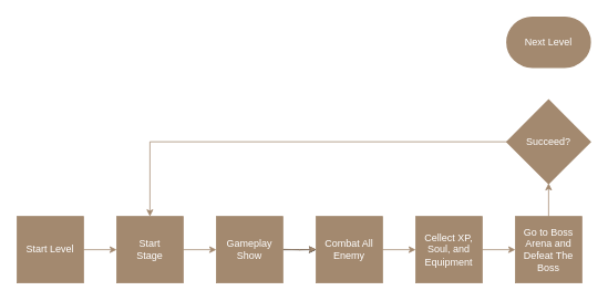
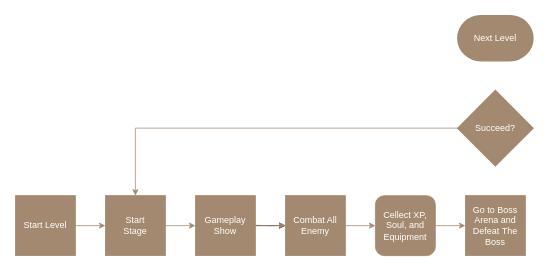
  <mxCell id="0" />
  <mxCell id="1" parent="0" />
  <mxCell id="2" value="Next Level" style="strokeWidth=2;html=1;shape=mxgraph.flowchart.terminator;whiteSpace=wrap;fillColor=#a3896f;strokeColor=#A3896F;fontColor=#FFFFFF;" vertex="1" parent="1"><mxGeometry x="610" y="20" width="100" height="60" as="geometry" /></mxCell>
  <mxCell id="3" style="edgeStyle=orthogonalEdgeStyle;rounded=0;orthogonalLoop=1;jettySize=auto;html=1;exitX=0;exitY=0.5;exitDx=0;exitDy=0;exitPerimeter=0;entryX=0.5;entryY=0;entryDx=0;entryDy=0;fontColor=#FFFFFF;strokeColor=#a3896f;" edge="1" parent="1" source="4" target="8"><mxGeometry relative="1" as="geometry" /></mxCell>
  <mxCell id="4" value="Succeed?" style="strokeWidth=2;html=1;shape=mxgraph.flowchart.decision;whiteSpace=wrap;fillColor=#a3896f;strokeColor=#A3896F;fontColor=#FFFFFF;" vertex="1" parent="1"><mxGeometry x="610" y="120" width="100" height="100" as="geometry" /></mxCell>
  <mxCell id="5" style="edgeStyle=orthogonalEdgeStyle;rounded=0;orthogonalLoop=1;jettySize=auto;html=1;exitX=1;exitY=0.5;exitDx=0;exitDy=0;entryX=0;entryY=0.5;entryDx=0;entryDy=0;fontColor=#FFFFFF;strokeColor=#a3896f;" edge="1" parent="1" source="6" target="8"><mxGeometry relative="1" as="geometry" /></mxCell>
  <mxCell id="6" value="Start Level" style="whiteSpace=wrap;html=1;aspect=fixed;fillColor=#a3896f;strokeColor=#A3896F;fontColor=#FFFFFF;" vertex="1" parent="1"><mxGeometry x="20" y="260" width="80" height="80" as="geometry" /></mxCell>
  <mxCell id="7" style="edgeStyle=orthogonalEdgeStyle;rounded=0;orthogonalLoop=1;jettySize=auto;html=1;exitX=1;exitY=0.5;exitDx=0;exitDy=0;entryX=0;entryY=0.5;entryDx=0;entryDy=0;fontColor=#FFFFFF;strokeColor=#a3896f;" edge="1" parent="1" source="8" target="10"><mxGeometry relative="1" as="geometry" /></mxCell>
  <mxCell id="8" value="Start &lt;br&gt;Stage" style="whiteSpace=wrap;html=1;aspect=fixed;fillColor=#a3896f;strokeColor=#A3896F;fontColor=#FFFFFF;" vertex="1" parent="1"><mxGeometry x="140" y="260" width="80" height="80" as="geometry" /></mxCell>
  <mxCell id="9" style="edgeStyle=orthogonalEdgeStyle;rounded=0;orthogonalLoop=1;jettySize=auto;html=1;exitX=1;exitY=0.5;exitDx=0;exitDy=0;entryX=0;entryY=0.5;entryDx=0;entryDy=0;fontColor=#FFFFFF;" edge="1" parent="1" source="10" target="12"><mxGeometry relative="1" as="geometry" /></mxCell>
  <mxCell id="10" value="Gameplay Show" style="whiteSpace=wrap;html=1;aspect=fixed;fillColor=#a3896f;strokeColor=#A3896F;fontColor=#FFFFFF;" vertex="1" parent="1"><mxGeometry x="260" y="260" width="80" height="80" as="geometry" /></mxCell>
  <mxCell id="11" style="edgeStyle=orthogonalEdgeStyle;rounded=0;orthogonalLoop=1;jettySize=auto;html=1;exitX=1;exitY=0.5;exitDx=0;exitDy=0;entryX=0;entryY=0.5;entryDx=0;entryDy=0;fontColor=#FFFFFF;strokeColor=#a3896f;" edge="1" parent="1" source="12" target="14"><mxGeometry relative="1" as="geometry" /></mxCell>
  <mxCell id="12" value="Combat All Enemy" style="whiteSpace=wrap;html=1;aspect=fixed;fillColor=#a3896f;strokeColor=#A3896F;fontColor=#FFFFFF;" vertex="1" parent="1"><mxGeometry x="380" y="260" width="80" height="80" as="geometry" /></mxCell>
  <mxCell id="13" style="edgeStyle=orthogonalEdgeStyle;rounded=0;orthogonalLoop=1;jettySize=auto;html=1;exitX=1;exitY=0.5;exitDx=0;exitDy=0;entryX=0;entryY=0.5;entryDx=0;entryDy=0;fontColor=#FFFFFF;strokeColor=#a3896f;" edge="1" parent="1" source="14" target="16"><mxGeometry relative="1" as="geometry" /></mxCell>
- <mxCell id="14" value="Cellect XP, Soul, and Equipment" style="whiteSpace=wrap;html=1;aspect=fixed;fillColor=#a3896f;strokeColor=#A3896F;fontColor=#FFFFFF;" vertex="1" parent="1"><mxGeometry x="500" y="260" width="80" height="80" as="geometry" /></mxCell>
- <mxCell id="15" style="edgeStyle=orthogonalEdgeStyle;rounded=0;orthogonalLoop=1;jettySize=auto;html=1;exitX=0.5;exitY=0;exitDx=0;exitDy=0;entryX=0.5;entryY=1;entryDx=0;entryDy=0;entryPerimeter=0;fontColor=#FFFFFF;strokeColor=#a3896f;" edge="1" parent="1" source="16" target="4"><mxGeometry relative="1" as="geometry" /></mxCell>
+ <mxCell id="14" value="Cellect XP, Soul, and Equipment" style="whiteSpace=wrap;html=1;aspect=fixed;fillColor=#a3896f;strokeColor=#A3896F;fontColor=#FFFFFF;rounded=1;" vertex="1" parent="1"><mxGeometry x="500" y="260" width="80" height="80" as="geometry" /></mxCell>
  <mxCell id="16" value="Go to Boss Arena and Defeat The Boss" style="whiteSpace=wrap;html=1;aspect=fixed;fillColor=#a3896f;strokeColor=#A3896F;fontColor=#FFFFFF;" vertex="1" parent="1"><mxGeometry x="620" y="260" width="80" height="80" as="geometry" /></mxCell>
  <mxCell id="17" style="edgeStyle=orthogonalEdgeStyle;rounded=0;orthogonalLoop=1;jettySize=auto;html=1;exitX=1;exitY=0.5;exitDx=0;exitDy=0;entryX=0;entryY=0.5;entryDx=0;entryDy=0;fontColor=#FFFFFF;strokeColor=#a3896f;" edge="1" parent="1"><mxGeometry relative="1" as="geometry"><mxPoint x="340" y="299.58" as="sourcePoint" /><mxPoint x="380" y="299.58" as="targetPoint" /></mxGeometry></mxCell>
